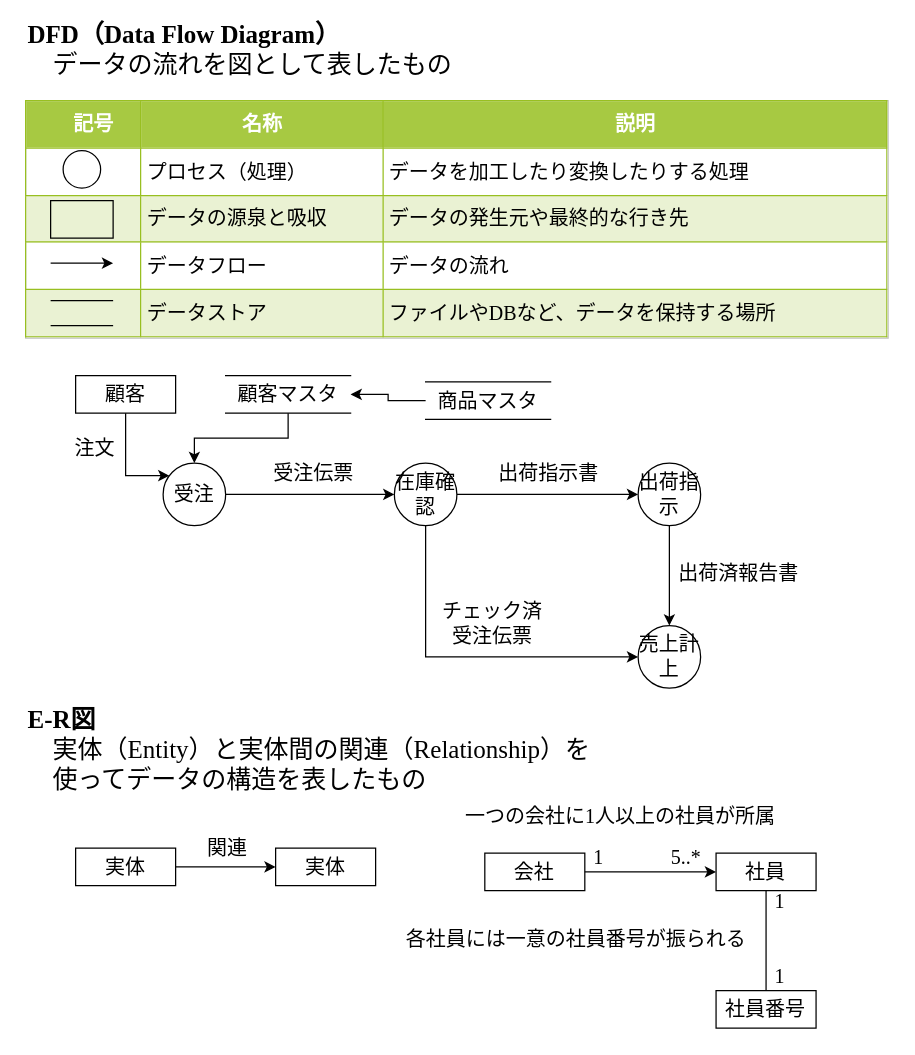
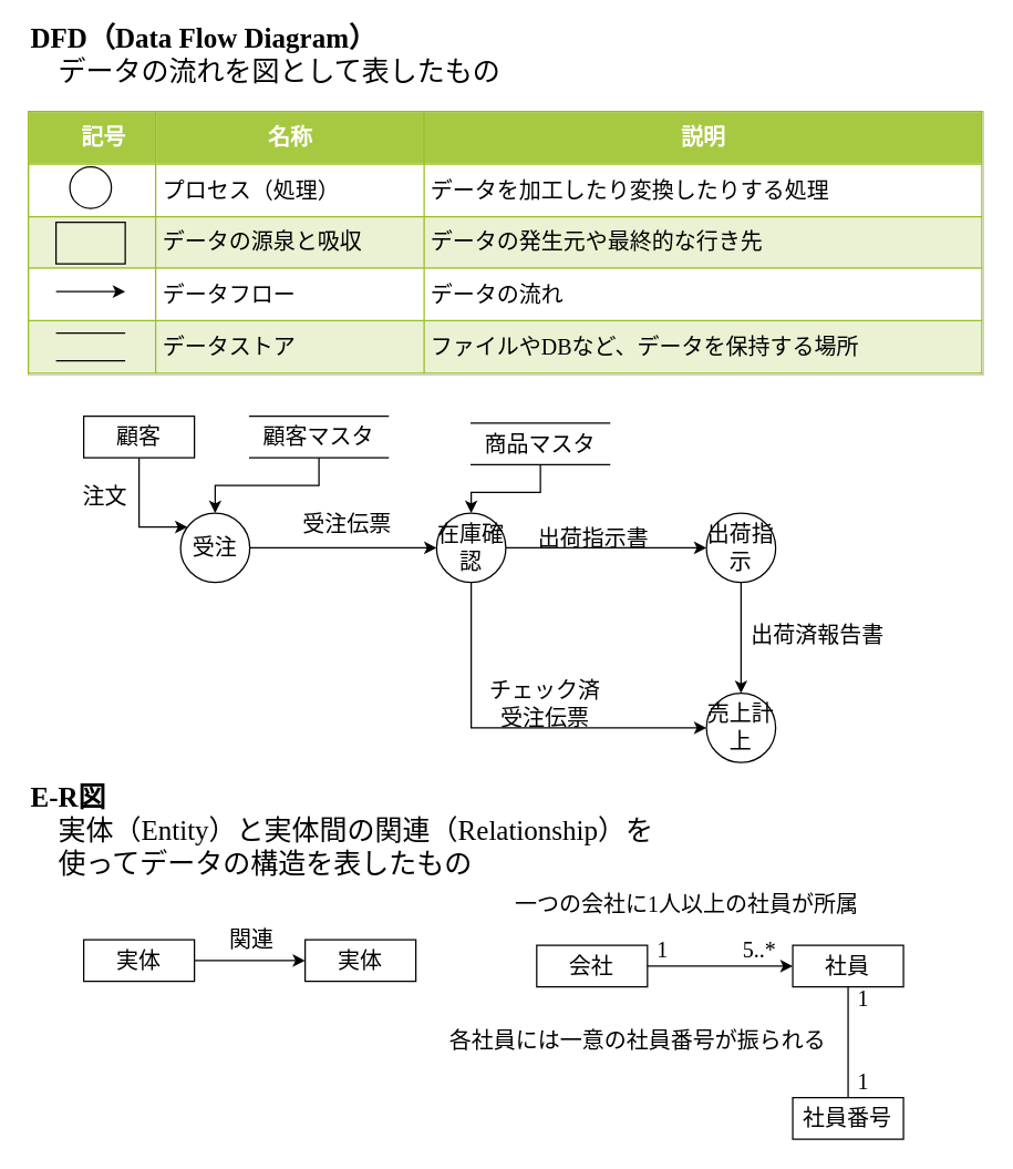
  <mxCell id="0" />
  <mxCell id="1" parent="0" />
  <mxCell id="2" value="&lt;font style=&quot;font-size: 20px&quot; face=&quot;Tahoma&quot;&gt;&lt;b&gt;DFD（Data Flow Diagram）&lt;/b&gt;&lt;br&gt;　データの流れを図として表したもの&lt;br&gt;&lt;/font&gt;" style="text;html=1;resizable=0;points=[];autosize=1;align=left;verticalAlign=middle;spacingTop=-4;" vertex="1" parent="1"><mxGeometry x="20" y="20" width="350" height="40" as="geometry" /></mxCell>
  <mxCell id="3" value="&lt;table border=&quot;1&quot; width=&quot;100%&quot; cellpadding=&quot;4&quot; style=&quot;width: 100% ; height: 100% ; border-collapse: collapse ; font-size: 16px&quot;&gt;&lt;tbody style=&quot;font-size: 16px&quot;&gt;&lt;tr style=&quot;background-color: rgb(167 , 201 , 66) ; color: rgb(255 , 255 , 255) ; border: 1px solid rgb(152 , 191 , 33) ; font-size: 16px&quot;&gt;&lt;th style=&quot;font-size: 16px&quot;&gt;&lt;font style=&quot;font-size: 16px&quot;&gt;　記号　&lt;/font&gt;&lt;/th&gt;&lt;th style=&quot;font-size: 16px&quot;&gt;&lt;font style=&quot;font-size: 16px&quot;&gt;名称&lt;/font&gt;&lt;/th&gt;&lt;th style=&quot;text-align: center ; font-size: 16px&quot;&gt;&lt;font style=&quot;font-size: 16px&quot;&gt;説明&lt;/font&gt;&lt;/th&gt;&lt;/tr&gt;&lt;tr style=&quot;border: 1px solid rgb(152 , 191 , 33) ; font-size: 16px&quot;&gt;&lt;td style=&quot;text-align: left ; font-size: 16px&quot;&gt;&lt;br style=&quot;font-size: 16px&quot;&gt;&lt;/td&gt;&lt;td style=&quot;text-align: left ; font-size: 16px&quot;&gt;&lt;font style=&quot;font-size: 16px&quot;&gt;プロセス（処理）&lt;/font&gt;&lt;/td&gt;&lt;td style=&quot;text-align: left ; font-size: 16px&quot;&gt;&lt;font style=&quot;font-size: 16px&quot;&gt;データを加工したり変換したりする処理&lt;/font&gt;&lt;/td&gt;&lt;/tr&gt;&lt;tr style=&quot;background-color: rgb(234 , 242 , 211) ; border: 1px solid rgb(152 , 191 , 33) ; font-size: 16px&quot;&gt;&lt;td style=&quot;text-align: left ; font-size: 16px&quot;&gt;&lt;br style=&quot;font-size: 16px&quot;&gt;&lt;/td&gt;&lt;td style=&quot;text-align: left ; font-size: 16px&quot;&gt;&lt;font style=&quot;font-size: 16px&quot;&gt;データの源泉と吸収&lt;/font&gt;&lt;/td&gt;&lt;td style=&quot;text-align: left ; font-size: 16px&quot;&gt;&lt;font style=&quot;font-size: 16px&quot;&gt;データの発生元や最終的な行き先&lt;/font&gt;&lt;/td&gt;&lt;/tr&gt;&lt;tr style=&quot;border: 1px solid rgb(152 , 191 , 33) ; font-size: 16px&quot;&gt;&lt;td style=&quot;text-align: left ; font-size: 16px&quot;&gt;&lt;br style=&quot;font-size: 16px&quot;&gt;&lt;/td&gt;&lt;td style=&quot;text-align: left ; font-size: 16px&quot;&gt;&lt;font style=&quot;font-size: 16px&quot;&gt;データフロー&lt;/font&gt;&lt;/td&gt;&lt;td style=&quot;text-align: left ; font-size: 16px&quot;&gt;&lt;font style=&quot;font-size: 16px&quot;&gt;データの流れ&lt;/font&gt;&lt;/td&gt;&lt;/tr&gt;&lt;tr style=&quot;background-color: rgb(234 , 242 , 211) ; border: 1px solid rgb(152 , 191 , 33) ; font-size: 16px&quot;&gt;&lt;td style=&quot;text-align: left ; font-size: 16px&quot;&gt;&lt;/td&gt;&lt;td style=&quot;text-align: left ; font-size: 16px&quot;&gt;&lt;font style=&quot;font-size: 16px&quot;&gt;データストア&lt;/font&gt;&lt;/td&gt;&lt;td style=&quot;text-align: left ; font-size: 16px&quot;&gt;&lt;font style=&quot;font-size: 16px&quot;&gt;ファイルやDBなど、データを保持する場所&lt;/font&gt;&lt;/td&gt;&lt;/tr&gt;&lt;/tbody&gt;&lt;/table&gt;" style="text;html=1;strokeColor=#c0c0c0;fillColor=#ffffff;overflow=fill;rounded=0;align=center;verticalAlign=middle;fontSize=16;fontFamily=Tahoma;" vertex="1" parent="1"><mxGeometry x="20" y="80" width="690" height="190" as="geometry" /></mxCell>
  <mxCell id="4" value="" style="ellipse;whiteSpace=wrap;html=1;aspect=fixed;fontFamily=Tahoma;fontSize=16;align=center;fillColor=none;" vertex="1" parent="1"><mxGeometry x="50" y="120" width="30" height="30" as="geometry" /></mxCell>
  <mxCell id="5" value="" style="rounded=0;whiteSpace=wrap;html=1;fontFamily=Tahoma;fontSize=16;align=center;fillColor=none;" vertex="1" parent="1"><mxGeometry x="40" y="160" width="50" height="30" as="geometry" /></mxCell>
  <mxCell id="6" value="" style="endArrow=classic;html=1;fontFamily=Tahoma;fontSize=16;" edge="1" parent="1"><mxGeometry width="50" height="50" relative="1" as="geometry"><mxPoint x="40" y="210" as="sourcePoint" /><mxPoint x="90" y="210" as="targetPoint" /></mxGeometry></mxCell>
  <mxCell id="7" value="" style="group" vertex="1" connectable="0" parent="1"><mxGeometry x="40" y="240" width="50" height="20" as="geometry" /></mxCell>
  <mxCell id="8" value="" style="endArrow=none;html=1;fontFamily=Tahoma;fontSize=16;" edge="1" parent="7"><mxGeometry width="50" height="50" relative="1" as="geometry"><mxPoint as="sourcePoint" /><mxPoint x="50" as="targetPoint" /></mxGeometry></mxCell>
  <mxCell id="9" value="" style="endArrow=none;html=1;fontFamily=Tahoma;fontSize=16;" edge="1" parent="7"><mxGeometry width="50" height="50" relative="1" as="geometry"><mxPoint y="20" as="sourcePoint" /><mxPoint x="50" y="20" as="targetPoint" /></mxGeometry></mxCell>
  <mxCell id="10" style="edgeStyle=orthogonalEdgeStyle;rounded=0;orthogonalLoop=1;jettySize=auto;html=1;fontFamily=Tahoma;fontSize=16;" edge="1" parent="1" source="11" target="13"><mxGeometry relative="1" as="geometry"><mxPoint x="140" y="380" as="targetPoint" /><Array as="points"><mxPoint x="100" y="380" /></Array></mxGeometry></mxCell>
  <mxCell id="11" value="顧客" style="rounded=0;whiteSpace=wrap;html=1;fillColor=none;fontFamily=Tahoma;fontSize=16;align=center;" vertex="1" parent="1"><mxGeometry x="60" y="300" width="80" height="30" as="geometry" /></mxCell>
  <mxCell id="12" style="edgeStyle=orthogonalEdgeStyle;rounded=0;orthogonalLoop=1;jettySize=auto;html=1;fontFamily=Tahoma;fontSize=16;entryX=0;entryY=0.5;entryDx=0;entryDy=0;" edge="1" parent="1" source="13" target="19"><mxGeometry relative="1" as="geometry"><mxPoint x="300" y="395" as="targetPoint" /></mxGeometry></mxCell>
  <mxCell id="13" value="受注" style="ellipse;whiteSpace=wrap;html=1;aspect=fixed;fontSize=16;fontFamily=Tahoma;" vertex="1" parent="1"><mxGeometry x="130" y="370" width="50" height="50" as="geometry" /></mxCell>
  <mxCell id="14" value="注文" style="text;html=1;resizable=0;points=[];autosize=1;align=center;verticalAlign=middle;spacingTop=-4;fontSize=16;fontFamily=Tahoma;" vertex="1" parent="1"><mxGeometry x="50" y="350" width="50" height="20" as="geometry" /></mxCell>
  <mxCell id="15" style="edgeStyle=orthogonalEdgeStyle;rounded=0;orthogonalLoop=1;jettySize=auto;html=1;entryX=0.5;entryY=0;entryDx=0;entryDy=0;fontFamily=Tahoma;fontSize=16;" edge="1" parent="1" source="16" target="13"><mxGeometry relative="1" as="geometry" /></mxCell>
  <mxCell id="16" value="顧客マスタ" style="shape=partialRectangle;whiteSpace=wrap;html=1;left=0;right=0;fillColor=none;fontFamily=Tahoma;fontSize=16;align=center;" vertex="1" parent="1"><mxGeometry x="180" y="300" width="100" height="30" as="geometry" /></mxCell>
  <mxCell id="17" style="edgeStyle=orthogonalEdgeStyle;rounded=0;orthogonalLoop=1;jettySize=auto;html=1;fontFamily=Tahoma;fontSize=16;entryX=0;entryY=0.5;entryDx=0;entryDy=0;" edge="1" parent="1" source="19" target="24"><mxGeometry relative="1" as="geometry"><mxPoint x="500" y="395" as="targetPoint" /></mxGeometry></mxCell>
  <mxCell id="18" style="edgeStyle=orthogonalEdgeStyle;rounded=0;orthogonalLoop=1;jettySize=auto;html=1;entryX=0;entryY=0.5;entryDx=0;entryDy=0;fontFamily=Tahoma;fontSize=16;" edge="1" parent="1" source="19" target="25"><mxGeometry relative="1" as="geometry"><Array as="points"><mxPoint x="340" y="525" /></Array></mxGeometry></mxCell>
  <mxCell id="19" value="在庫確認" style="ellipse;whiteSpace=wrap;html=1;aspect=fixed;fontSize=16;fontFamily=Tahoma;" vertex="1" parent="1"><mxGeometry x="315" y="370" width="50" height="50" as="geometry" /></mxCell>
  <mxCell id="20" value="受注伝票" style="text;html=1;resizable=0;points=[];autosize=1;align=center;verticalAlign=middle;spacingTop=-4;fontSize=16;fontFamily=Tahoma;" vertex="1" parent="1"><mxGeometry x="210" y="370" width="80" height="20" as="geometry" /></mxCell>
- <mxCell id="21" style="edgeStyle=orthogonalEdgeStyle;rounded=0;orthogonalLoop=1;jettySize=auto;html=1;fontFamily=Tahoma;fontSize=16;" edge="1" parent="1" source="22" target="16"><mxGeometry relative="1" as="geometry" /></mxCell>
+ <mxCell id="21" style="edgeStyle=orthogonalEdgeStyle;rounded=0;orthogonalLoop=1;jettySize=auto;html=1;entryX=0.5;entryY=0;entryDx=0;entryDy=0;fontFamily=Tahoma;fontSize=16;" edge="1" parent="1" source="22" target="19"><mxGeometry relative="1" as="geometry" /></mxCell>
  <mxCell id="22" value="商品マスタ" style="shape=partialRectangle;whiteSpace=wrap;html=1;left=0;right=0;fillColor=none;fontFamily=Tahoma;fontSize=16;align=center;" vertex="1" parent="1"><mxGeometry x="340" y="305" width="100" height="30" as="geometry" /></mxCell>
  <mxCell id="23" value="" style="edgeStyle=orthogonalEdgeStyle;rounded=0;orthogonalLoop=1;jettySize=auto;html=1;fontFamily=Tahoma;fontSize=16;" edge="1" parent="1" source="24" target="25"><mxGeometry relative="1" as="geometry" /></mxCell>
  <mxCell id="24" value="出荷指示" style="ellipse;whiteSpace=wrap;html=1;aspect=fixed;fontSize=16;fontFamily=Tahoma;" vertex="1" parent="1"><mxGeometry x="510" y="370" width="50" height="50" as="geometry" /></mxCell>
  <mxCell id="25" value="売上計上" style="ellipse;whiteSpace=wrap;html=1;aspect=fixed;fontSize=16;fontFamily=Tahoma;" vertex="1" parent="1"><mxGeometry x="510" y="500" width="50" height="50" as="geometry" /></mxCell>
  <mxCell id="26" value="出荷済報告書" style="text;html=1;resizable=0;points=[];autosize=1;align=center;verticalAlign=middle;spacingTop=-4;fontSize=16;fontFamily=Tahoma;" vertex="1" parent="1"><mxGeometry x="535" y="450" width="110" height="20" as="geometry" /></mxCell>
- <mxCell id="27" value="出荷指示書" style="text;html=1;resizable=0;points=[];autosize=1;align=center;verticalAlign=middle;spacingTop=-4;fontSize=16;fontFamily=Tahoma;" vertex="1" parent="1"><mxGeometry x="387.5" y="370" width="100" height="20" as="geometry" /></mxCell>
- <mxCell id="28" value="チェック済&lt;br&gt;受注伝票" style="text;html=1;resizable=0;points=[];autosize=1;align=center;verticalAlign=middle;spacingTop=-4;fontSize=16;fontFamily=Tahoma;" vertex="1" parent="1"><mxGeometry x="342.5" y="480" width="100" height="40" as="geometry" /></mxCell>
+ <mxCell id="27" value="出荷指示書" style="text;html=1;resizable=0;points=[];autosize=1;align=center;verticalAlign=middle;spacingTop=-4;fontSize=16;fontFamily=Tahoma;" vertex="1" parent="1"><mxGeometry x="377.5" y="380" width="100" height="20" as="geometry" /></mxCell>
+ <mxCell id="28" value="チェック済&lt;br&gt;受注伝票" style="text;html=1;resizable=0;points=[];autosize=1;align=center;verticalAlign=middle;spacingTop=-4;fontSize=16;fontFamily=Tahoma;" vertex="1" parent="1"><mxGeometry x="342.5" y="490" width="100" height="40" as="geometry" /></mxCell>
  <mxCell id="29" value="&lt;font style=&quot;font-size: 20px&quot; face=&quot;Tahoma&quot;&gt;&lt;b&gt;E-R図&lt;/b&gt;&lt;br&gt;　実体（Entity）と実体間の関連（Relationship）を&lt;br&gt;　使ってデータの構造を表したもの&lt;br&gt;&lt;/font&gt;" style="text;html=1;resizable=0;points=[];autosize=1;align=left;verticalAlign=middle;spacingTop=-4;" vertex="1" parent="1"><mxGeometry x="20" y="570" width="490" height="60" as="geometry" /></mxCell>
  <mxCell id="30" value="" style="edgeStyle=orthogonalEdgeStyle;rounded=0;orthogonalLoop=1;jettySize=auto;html=1;fontFamily=Tahoma;fontSize=16;" edge="1" parent="1" source="31" target="32"><mxGeometry relative="1" as="geometry" /></mxCell>
  <mxCell id="31" value="実体" style="rounded=0;whiteSpace=wrap;html=1;fillColor=none;fontFamily=Tahoma;fontSize=16;align=center;" vertex="1" parent="1"><mxGeometry x="60" y="678" width="80" height="30" as="geometry" /></mxCell>
  <mxCell id="32" value="実体" style="rounded=0;whiteSpace=wrap;html=1;fillColor=none;fontFamily=Tahoma;fontSize=16;align=center;" vertex="1" parent="1"><mxGeometry x="220" y="678" width="80" height="30" as="geometry" /></mxCell>
  <mxCell id="33" value="関連" style="text;html=1;resizable=0;points=[];autosize=1;align=center;verticalAlign=middle;spacingTop=-4;fontSize=16;fontFamily=Tahoma;" vertex="1" parent="1"><mxGeometry x="156" y="670" width="50" height="20" as="geometry" /></mxCell>
  <mxCell id="34" value="一つの会社に1人以上の社員が所属" style="text;html=1;resizable=0;points=[];autosize=1;align=left;verticalAlign=top;spacingTop=-4;fontSize=16;fontFamily=Tahoma;" vertex="1" parent="1"><mxGeometry x="370" y="640" width="260" height="20" as="geometry" /></mxCell>
  <mxCell id="35" value="" style="edgeStyle=orthogonalEdgeStyle;rounded=0;orthogonalLoop=1;jettySize=auto;html=1;fontFamily=Tahoma;fontSize=16;" edge="1" source="36" target="38" parent="1"><mxGeometry relative="1" as="geometry" /></mxCell>
  <mxCell id="36" value="会社" style="rounded=0;whiteSpace=wrap;html=1;fillColor=none;fontFamily=Tahoma;fontSize=16;align=center;" vertex="1" parent="1"><mxGeometry x="387.353" y="682" width="80" height="30" as="geometry" /></mxCell>
  <mxCell id="37" value="" style="edgeStyle=orthogonalEdgeStyle;rounded=0;orthogonalLoop=1;jettySize=auto;html=1;fontFamily=Tahoma;fontSize=16;endArrow=none;endFill=0;" edge="1" parent="1" source="38" target="39"><mxGeometry relative="1" as="geometry" /></mxCell>
  <mxCell id="38" value="社員" style="rounded=0;whiteSpace=wrap;html=1;fillColor=none;fontFamily=Tahoma;fontSize=16;align=center;" vertex="1" parent="1"><mxGeometry x="572.353" y="682" width="80" height="30" as="geometry" /></mxCell>
  <mxCell id="39" value="社員番号" style="rounded=0;whiteSpace=wrap;html=1;fillColor=none;fontFamily=Tahoma;fontSize=16;align=center;" vertex="1" parent="1"><mxGeometry x="572.353" y="792" width="80" height="30" as="geometry" /></mxCell>
  <mxCell id="40" value="1" style="text;html=1;resizable=0;points=[];autosize=1;align=center;verticalAlign=middle;spacingTop=-4;fontSize=16;fontFamily=Tahoma;" vertex="1" parent="1"><mxGeometry x="467.5" y="677" width="20" height="20" as="geometry" /></mxCell>
  <mxCell id="41" value="5..*" style="text;html=1;resizable=0;points=[];autosize=1;align=center;verticalAlign=middle;spacingTop=-4;fontSize=16;fontFamily=Tahoma;" vertex="1" parent="1"><mxGeometry x="527.5" y="677" width="40" height="20" as="geometry" /></mxCell>
  <mxCell id="42" value="1" style="text;html=1;resizable=0;points=[];autosize=1;align=center;verticalAlign=middle;spacingTop=-4;fontSize=16;fontFamily=Tahoma;" vertex="1" parent="1"><mxGeometry x="612.5" y="712" width="20" height="20" as="geometry" /></mxCell>
  <mxCell id="43" value="1" style="text;html=1;resizable=0;points=[];autosize=1;align=center;verticalAlign=middle;spacingTop=-4;fontSize=16;fontFamily=Tahoma;" vertex="1" parent="1"><mxGeometry x="612.5" y="772" width="20" height="20" as="geometry" /></mxCell>
  <mxCell id="44" value="各社員には一意の社員番号が振られる" style="text;html=1;resizable=0;points=[];autosize=1;align=center;verticalAlign=middle;spacingTop=-4;fontSize=16;fontFamily=Tahoma;" vertex="1" parent="1"><mxGeometry x="315" y="743" width="290" height="20" as="geometry" /></mxCell>
